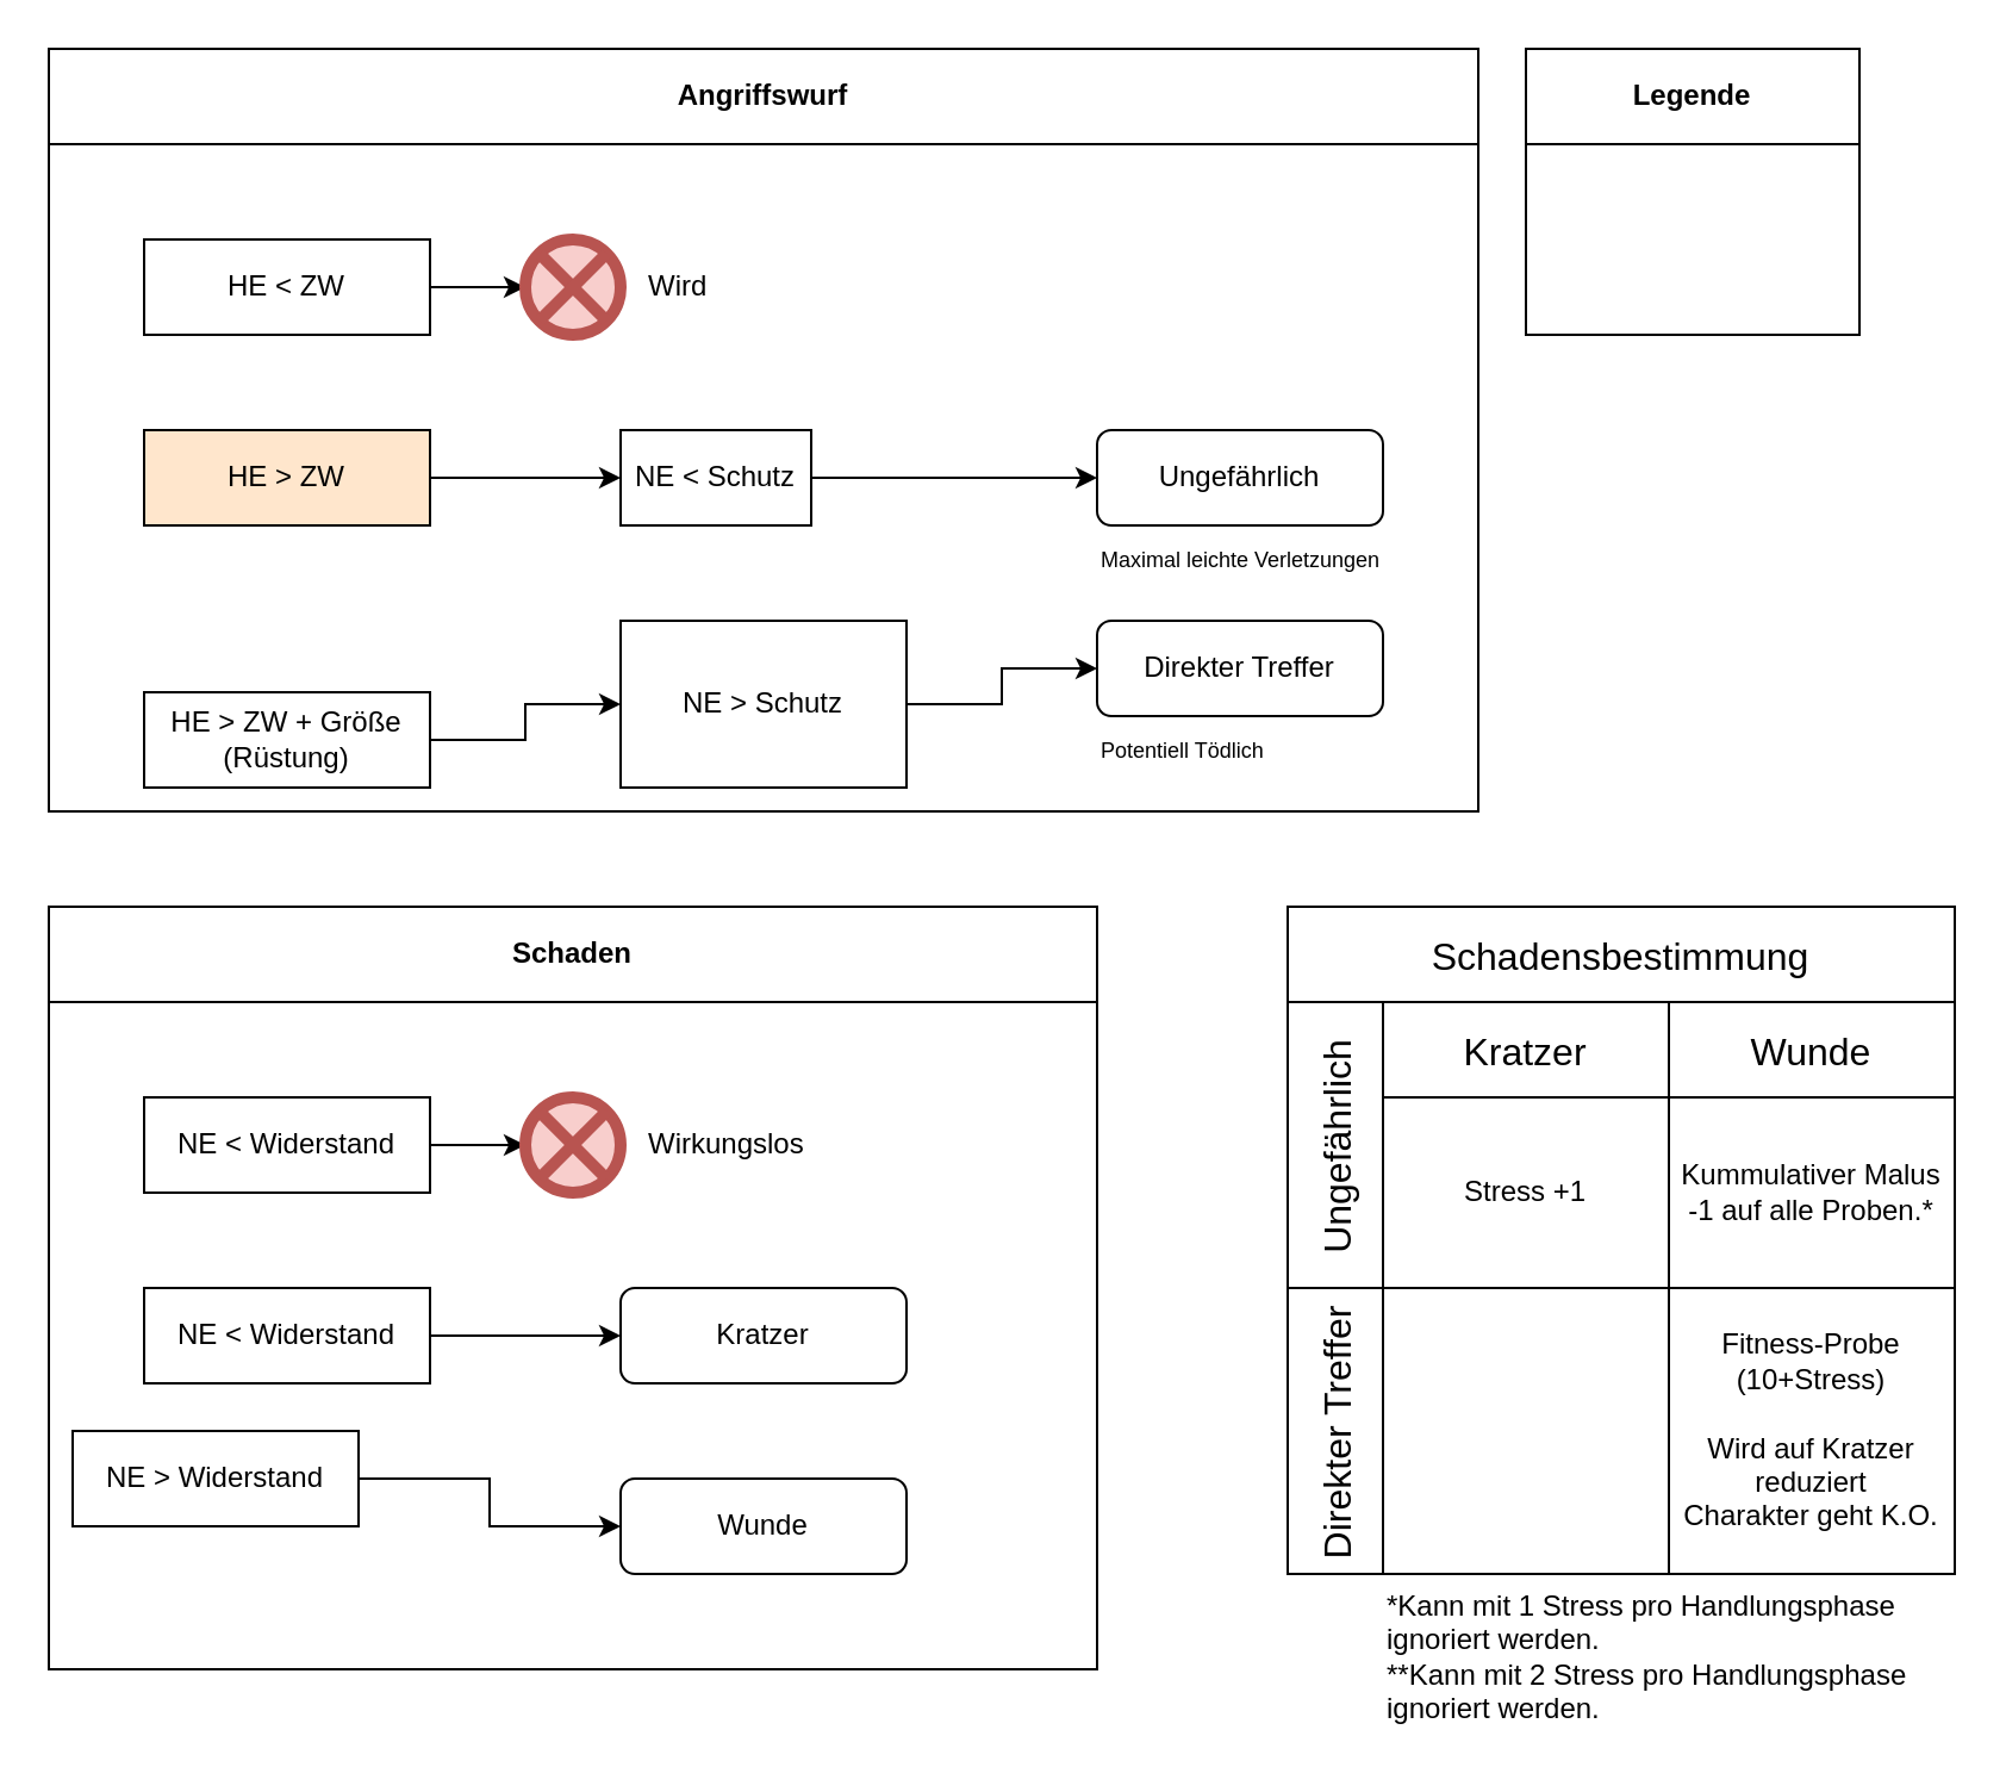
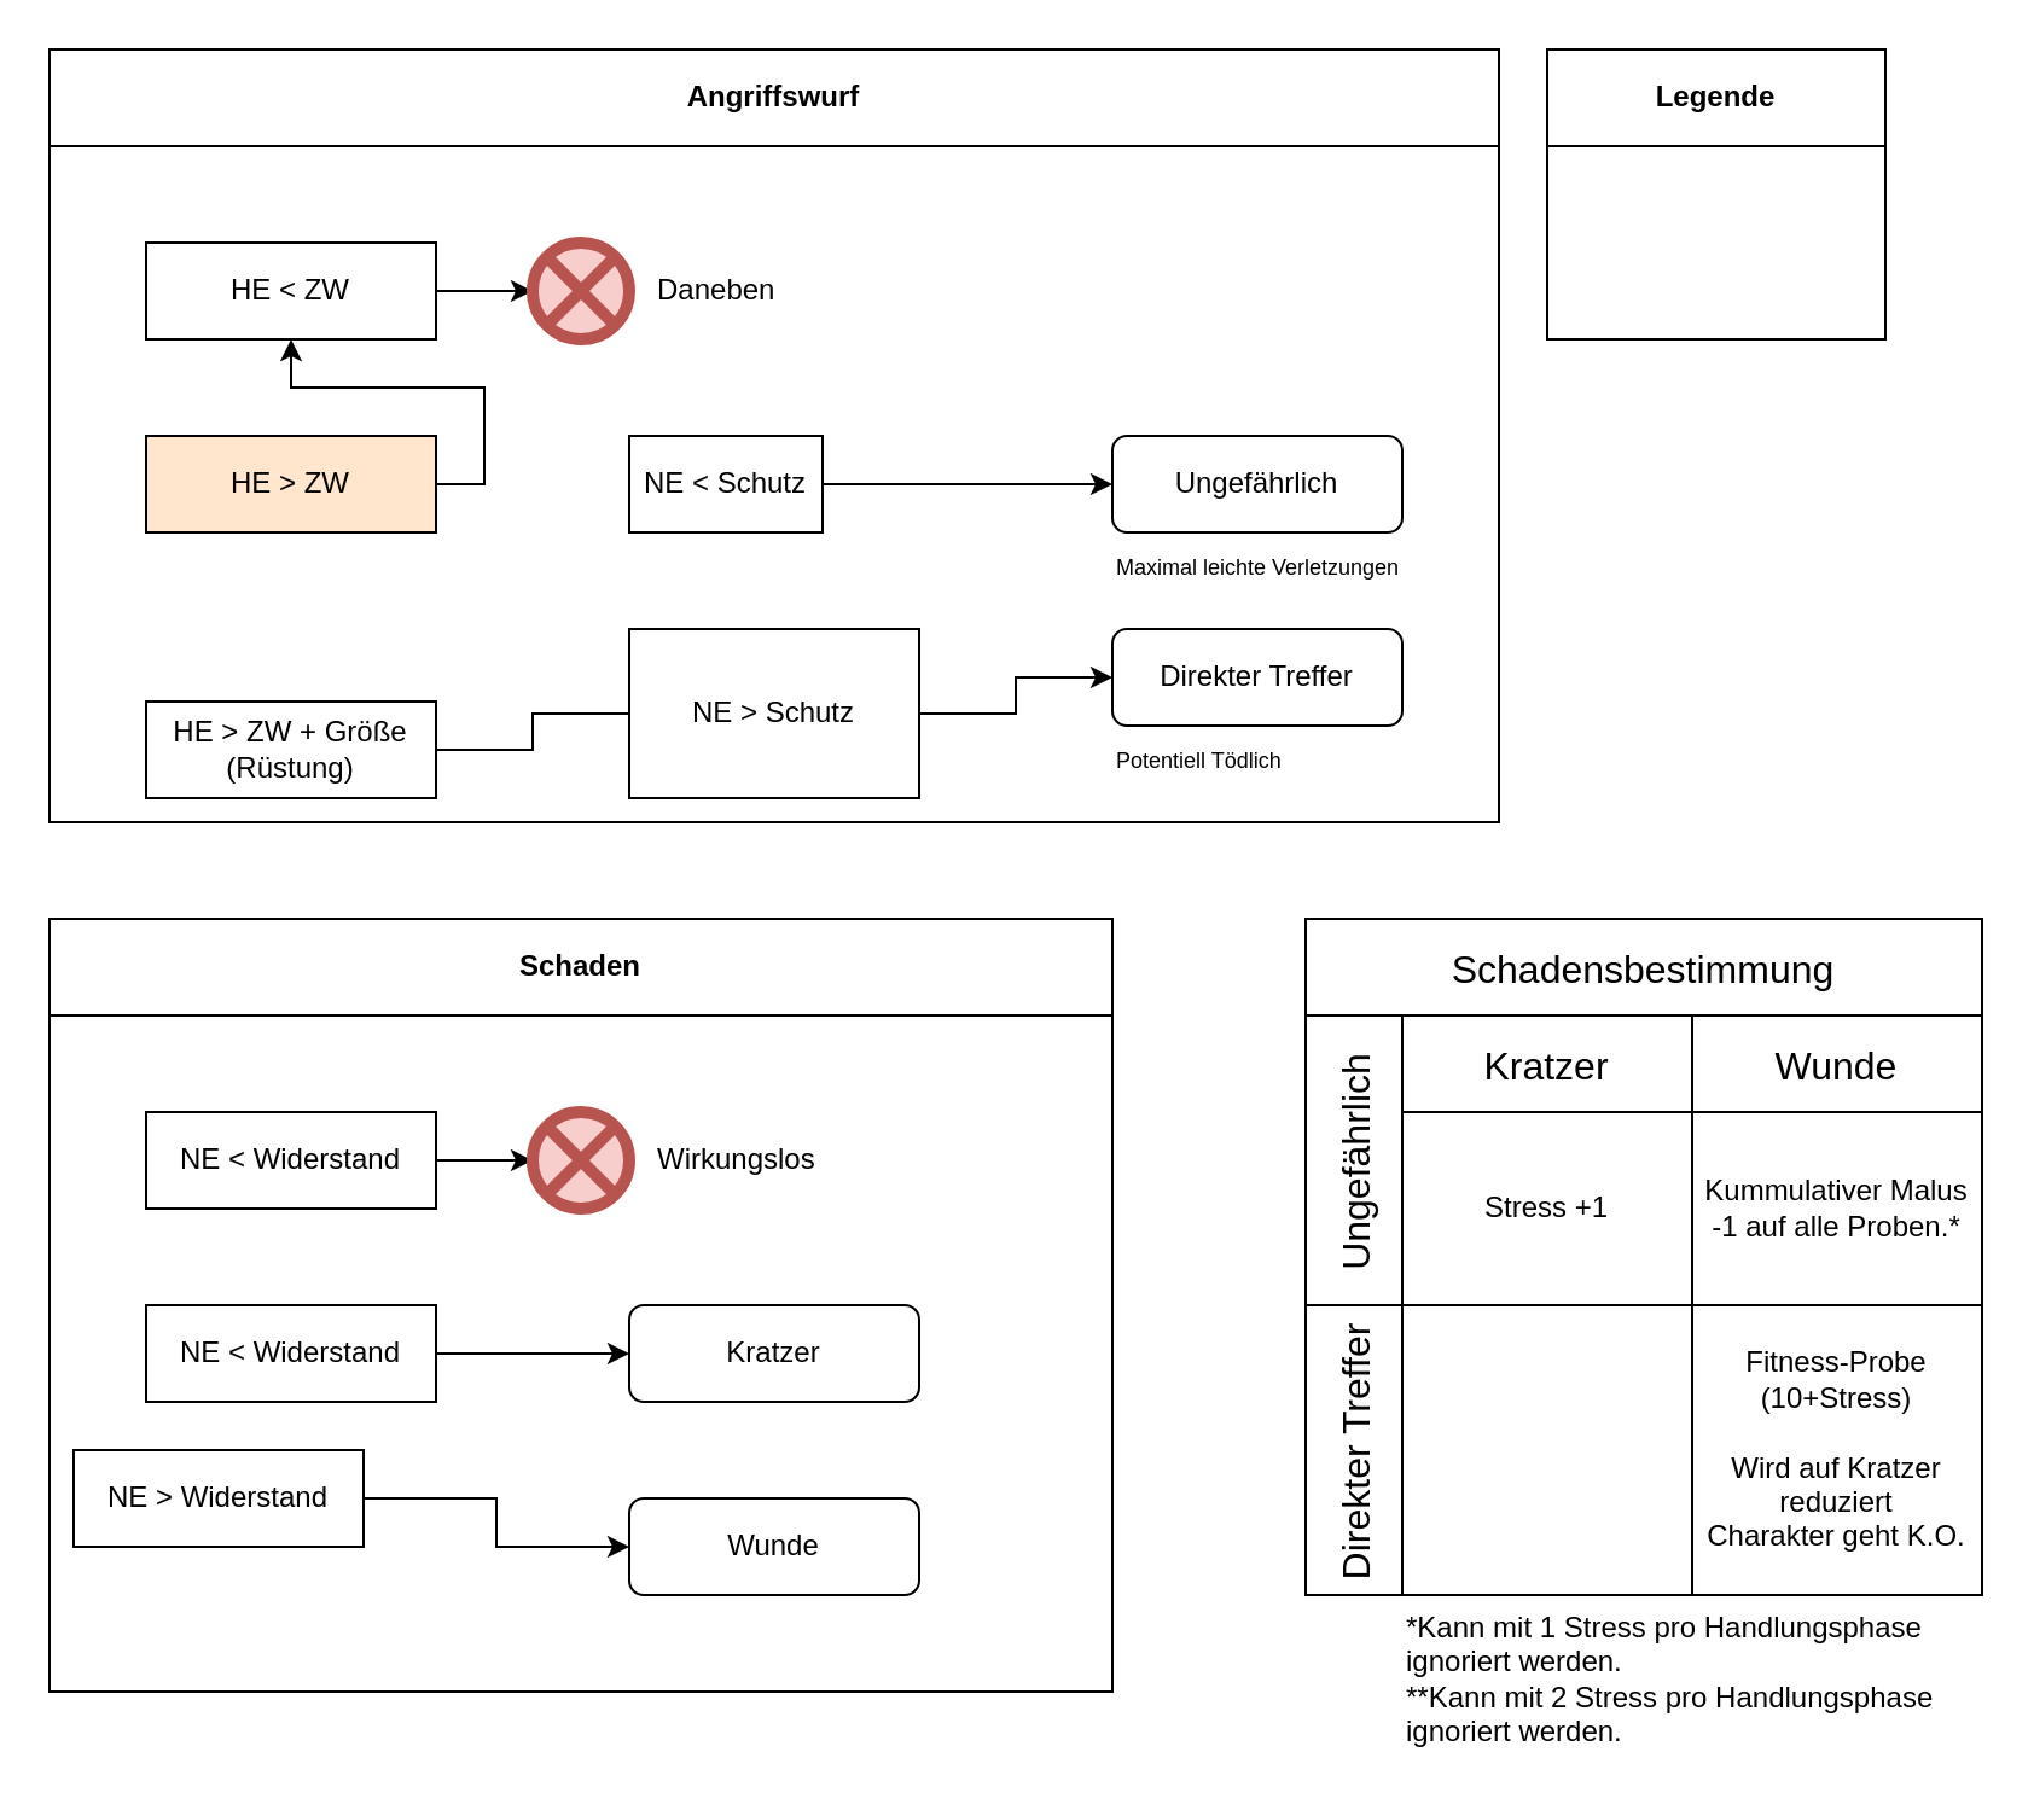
  <mxCell id="0" />
  <mxCell id="1" parent="0" />
  <mxCell id="2" value="&lt;div&gt;Angriffswurf&lt;/div&gt;" style="swimlane;whiteSpace=wrap;html=1;startSize=40;" vertex="1" parent="1"><mxGeometry x="20" y="20" width="600" height="320" as="geometry" /></mxCell>
  <mxCell id="3" style="edgeStyle=orthogonalEdgeStyle;rounded=0;orthogonalLoop=1;jettySize=auto;html=1;exitX=1;exitY=0.5;exitDx=0;exitDy=0;entryX=0;entryY=0.5;entryDx=0;entryDy=0;" edge="1" source="4" target="9" parent="2"><mxGeometry relative="1" as="geometry" /></mxCell>
  <mxCell id="4" value="HE &amp;lt; ZW" style="rounded=0;whiteSpace=wrap;html=1;" vertex="1" parent="2"><mxGeometry x="40" y="80" width="120" height="40" as="geometry" /></mxCell>
- <mxCell id="5" style="edgeStyle=orthogonalEdgeStyle;rounded=0;orthogonalLoop=1;jettySize=auto;html=1;exitX=1;exitY=0.5;exitDx=0;exitDy=0;" edge="1" source="6" target="11" parent="2"><mxGeometry relative="1" as="geometry" /></mxCell>
+ <mxCell id="5" style="edgeStyle=orthogonalEdgeStyle;rounded=0;orthogonalLoop=1;jettySize=auto;html=1;exitX=1;exitY=0.5;exitDx=0;exitDy=0;" edge="1" source="6" target="4" parent="2"><mxGeometry relative="1" as="geometry" /></mxCell>
  <mxCell id="6" value="HE &amp;gt; ZW" style="rounded=0;whiteSpace=wrap;html=1;fillColor=#ffe6cc;" vertex="1" parent="2"><mxGeometry x="40" y="160" width="120" height="40" as="geometry" /></mxCell>
- <mxCell id="7" style="edgeStyle=orthogonalEdgeStyle;rounded=0;orthogonalLoop=1;jettySize=auto;html=1;exitX=1;exitY=0.5;exitDx=0;exitDy=0;" edge="1" source="8" target="13" parent="2"><mxGeometry relative="1" as="geometry" /></mxCell>
+ <mxCell id="7" style="edgeStyle=orthogonalEdgeStyle;rounded=0;orthogonalLoop=1;jettySize=auto;html=1;exitX=1;exitY=0.5;exitDx=0;exitDy=0;endArrow=none;" edge="1" source="8" target="13" parent="2"><mxGeometry relative="1" as="geometry" /></mxCell>
  <mxCell id="8" value="HE &amp;gt; ZW + Größe (Rüstung)" style="rounded=0;whiteSpace=wrap;html=1;" vertex="1" parent="2"><mxGeometry x="40" y="270" width="120" height="40" as="geometry" /></mxCell>
  <mxCell id="9" value="" style="shape=sumEllipse;perimeter=ellipsePerimeter;whiteSpace=wrap;html=1;backgroundOutline=1;noLabel=1;fillColor=#f8cecc;strokeColor=#B85450;strokeWidth=5;" vertex="1" parent="2"><mxGeometry x="200" y="80" width="40" height="40" as="geometry" /></mxCell>
  <mxCell id="10" style="edgeStyle=orthogonalEdgeStyle;rounded=0;orthogonalLoop=1;jettySize=auto;html=1;exitX=1;exitY=0.5;exitDx=0;exitDy=0;entryX=0;entryY=0.5;entryDx=0;entryDy=0;" edge="1" source="11" target="14" parent="2"><mxGeometry relative="1" as="geometry" /></mxCell>
  <mxCell id="11" value="NE &amp;lt; Schutz" style="rounded=0;whiteSpace=wrap;html=1;" vertex="1" parent="2"><mxGeometry x="240" y="160" width="80" height="40" as="geometry" /></mxCell>
  <mxCell id="12" style="edgeStyle=orthogonalEdgeStyle;rounded=0;orthogonalLoop=1;jettySize=auto;html=1;exitX=1;exitY=0.5;exitDx=0;exitDy=0;entryX=0;entryY=0.5;entryDx=0;entryDy=0;" edge="1" source="13" target="15" parent="2"><mxGeometry relative="1" as="geometry" /></mxCell>
  <mxCell id="13" value="NE &amp;gt; Schutz" style="rounded=0;whiteSpace=wrap;html=1;" vertex="1" parent="2"><mxGeometry x="240" y="240" width="120" height="70" as="geometry" /></mxCell>
  <mxCell id="14" value="Ungefährlich" style="rounded=1;whiteSpace=wrap;html=1;" vertex="1" parent="2"><mxGeometry x="440" y="160" width="120" height="40" as="geometry" /></mxCell>
  <mxCell id="15" value="Direkter Treffer" style="rounded=1;whiteSpace=wrap;html=1;" vertex="1" parent="2"><mxGeometry x="440" y="240" width="120" height="40" as="geometry" /></mxCell>
- <mxCell id="16" value="Wird" style="text;html=1;align=left;verticalAlign=middle;whiteSpace=wrap;rounded=0;" vertex="1" parent="2"><mxGeometry x="250" y="80" width="80" height="40" as="geometry" /></mxCell>
+ <mxCell id="16" value="Daneben" style="text;html=1;align=left;verticalAlign=middle;whiteSpace=wrap;rounded=0;" vertex="1" parent="2"><mxGeometry x="250" y="80" width="80" height="40" as="geometry" /></mxCell>
  <mxCell id="17" value="&lt;font style=&quot;font-size: 9px;&quot;&gt;Maximal leichte Verletzungen&lt;/font&gt;" style="text;html=1;align=left;verticalAlign=top;whiteSpace=wrap;rounded=0;" vertex="1" parent="2"><mxGeometry x="440" y="200" width="120" height="40" as="geometry" /></mxCell>
  <mxCell id="18" value="&lt;font style=&quot;font-size: 9px;&quot;&gt;Potentiell Tödlich&lt;/font&gt;" style="text;html=1;align=left;verticalAlign=top;whiteSpace=wrap;rounded=0;" vertex="1" parent="2"><mxGeometry x="440" y="280" width="120" height="40" as="geometry" /></mxCell>
  <mxCell id="19" value="Schaden" style="swimlane;whiteSpace=wrap;html=1;startSize=40;" vertex="1" parent="1"><mxGeometry x="20" y="380" width="440" height="320" as="geometry" /></mxCell>
  <mxCell id="20" style="edgeStyle=orthogonalEdgeStyle;rounded=0;orthogonalLoop=1;jettySize=auto;html=1;exitX=1;exitY=0.5;exitDx=0;exitDy=0;entryX=0;entryY=0.5;entryDx=0;entryDy=0;" edge="1" parent="19" source="21" target="22"><mxGeometry relative="1" as="geometry" /></mxCell>
  <mxCell id="21" value="NE &amp;lt; Widerstand" style="rounded=0;whiteSpace=wrap;html=1;" vertex="1" parent="19"><mxGeometry x="40" y="80" width="120" height="40" as="geometry" /></mxCell>
  <mxCell id="22" value="" style="shape=sumEllipse;perimeter=ellipsePerimeter;whiteSpace=wrap;html=1;backgroundOutline=1;noLabel=1;fillColor=#f8cecc;strokeColor=#B85450;strokeWidth=5;" vertex="1" parent="19"><mxGeometry x="200" y="80" width="40" height="40" as="geometry" /></mxCell>
  <mxCell id="23" style="edgeStyle=orthogonalEdgeStyle;rounded=0;orthogonalLoop=1;jettySize=auto;html=1;exitX=1;exitY=0.5;exitDx=0;exitDy=0;entryX=0;entryY=0.5;entryDx=0;entryDy=0;" edge="1" parent="19" source="24" target="27"><mxGeometry relative="1" as="geometry" /></mxCell>
  <mxCell id="24" value="NE &amp;lt; Widerstand" style="rounded=0;whiteSpace=wrap;html=1;" vertex="1" parent="19"><mxGeometry x="40" y="160" width="120" height="40" as="geometry" /></mxCell>
  <mxCell id="25" style="edgeStyle=orthogonalEdgeStyle;rounded=0;orthogonalLoop=1;jettySize=auto;html=1;exitX=1;exitY=0.5;exitDx=0;exitDy=0;entryX=0;entryY=0.5;entryDx=0;entryDy=0;" edge="1" parent="19" source="26" target="28"><mxGeometry relative="1" as="geometry" /></mxCell>
  <mxCell id="26" value="NE &amp;gt; Widerstand" style="rounded=0;whiteSpace=wrap;html=1;" vertex="1" parent="19"><mxGeometry x="10" y="220" width="120" height="40" as="geometry" /></mxCell>
  <mxCell id="27" value="Kratzer" style="rounded=1;whiteSpace=wrap;html=1;" vertex="1" parent="19"><mxGeometry x="240" y="160" width="120" height="40" as="geometry" /></mxCell>
  <mxCell id="28" value="Wunde" style="rounded=1;whiteSpace=wrap;html=1;" vertex="1" parent="19"><mxGeometry x="240" y="240" width="120" height="40" as="geometry" /></mxCell>
  <mxCell id="29" value="Wirkungslos" style="text;html=1;align=left;verticalAlign=middle;whiteSpace=wrap;rounded=0;" vertex="1" parent="19"><mxGeometry x="250" y="80" width="80" height="40" as="geometry" /></mxCell>
  <mxCell id="30" value="Legende" style="swimlane;whiteSpace=wrap;html=1;startSize=40;" vertex="1" parent="1"><mxGeometry x="640" y="20" width="140" height="120" as="geometry" /></mxCell>
  <mxCell id="31" value="Schadensbestimmung" style="shape=table;childLayout=tableLayout;startSize=40;collapsible=0;recursiveResize=0;expand=0;fontSize=16;" vertex="1" parent="1"><mxGeometry x="540" y="380" width="280" height="280" as="geometry" /></mxCell>
  <mxCell id="32" value="Ungefährlich" style="shape=tableRow;horizontal=0;swimlaneHead=0;swimlaneBody=0;top=0;left=0;strokeColor=inherit;bottom=0;right=0;dropTarget=0;fontStyle=0;fillColor=none;points=[[0,0.5],[1,0.5]];portConstraint=eastwest;startSize=40;collapsible=0;recursiveResize=0;expand=0;fontSize=16;" vertex="1" parent="31"><mxGeometry y="40" width="280" height="120" as="geometry" /></mxCell>
  <mxCell id="33" value="Kratzer" style="swimlane;swimlaneHead=0;swimlaneBody=0;fontStyle=0;strokeColor=inherit;connectable=0;fillColor=none;startSize=40;collapsible=0;recursiveResize=0;expand=0;fontSize=16;" vertex="1" parent="32"><mxGeometry x="40" width="120" height="120" as="geometry"><mxRectangle width="120" height="120" as="alternateBounds" /></mxGeometry></mxCell>
  <mxCell id="34" value="Stress +1" style="text;html=1;align=center;verticalAlign=middle;whiteSpace=wrap;rounded=0;" vertex="1" parent="33"><mxGeometry y="40" width="120" height="80" as="geometry" /></mxCell>
  <mxCell id="35" value="Wunde" style="swimlane;swimlaneHead=0;swimlaneBody=0;fontStyle=0;strokeColor=inherit;connectable=0;fillColor=none;startSize=40;collapsible=0;recursiveResize=0;expand=0;fontSize=16;" vertex="1" parent="32"><mxGeometry x="160" width="120" height="120" as="geometry"><mxRectangle width="120" height="120" as="alternateBounds" /></mxGeometry></mxCell>
  <mxCell id="36" value="Kummulativer Malus -1 auf alle Proben.*" style="text;html=1;align=center;verticalAlign=middle;whiteSpace=wrap;rounded=0;" vertex="1" parent="35"><mxGeometry y="40" width="120" height="80" as="geometry" /></mxCell>
  <mxCell id="37" value="Direkter Treffer" style="shape=tableRow;horizontal=0;swimlaneHead=0;swimlaneBody=0;top=0;left=0;strokeColor=inherit;bottom=0;right=0;dropTarget=0;fontStyle=0;fillColor=none;points=[[0,0.5],[1,0.5]];portConstraint=eastwest;startSize=40;collapsible=0;recursiveResize=0;expand=0;fontSize=16;" vertex="1" parent="31"><mxGeometry y="160" width="280" height="120" as="geometry" /></mxCell>
  <mxCell id="38" value="" style="swimlane;swimlaneHead=0;swimlaneBody=0;fontStyle=0;connectable=0;strokeColor=inherit;fillColor=none;startSize=0;collapsible=0;recursiveResize=0;expand=0;fontSize=16;" vertex="1" parent="37"><mxGeometry x="40" width="120" height="120" as="geometry"><mxRectangle width="120" height="120" as="alternateBounds" /></mxGeometry></mxCell>
  <mxCell id="39" value="" style="swimlane;swimlaneHead=0;swimlaneBody=0;fontStyle=0;connectable=0;strokeColor=inherit;fillColor=none;startSize=0;collapsible=0;recursiveResize=0;expand=0;fontSize=16;" vertex="1" parent="37"><mxGeometry x="160" width="120" height="120" as="geometry"><mxRectangle width="120" height="120" as="alternateBounds" /></mxGeometry></mxCell>
  <mxCell id="40" value="&lt;div&gt;Fitness-Probe (10+Stress)&lt;/div&gt;&lt;div&gt;&amp;nbsp;&lt;br&gt;&lt;/div&gt;&lt;div&gt;&lt;span style=&quot;background-color: light-dark(rgb(255, 255, 255), rgb(0, 51, 0));&quot;&gt;Wird auf Kratzer reduziert&lt;/span&gt;&lt;/div&gt;&lt;div&gt;&lt;span style=&quot;background-color: light-dark(rgb(255, 255, 255), rgb(51, 0, 0));&quot;&gt;Charakter geht K.O.&lt;/span&gt;&lt;/div&gt;" style="text;html=1;align=center;verticalAlign=middle;whiteSpace=wrap;rounded=0;" vertex="1" parent="39"><mxGeometry width="120" height="120" as="geometry" /></mxCell>
  <mxCell id="41" value="&lt;div&gt;*Kann mit 1 Stress pro Handlungsphase ignoriert werden.&lt;/div&gt;&lt;div&gt;**Kann mit 2 Stress pro Handlungsphase ignoriert werden.&lt;/div&gt;" style="text;html=1;align=left;verticalAlign=top;whiteSpace=wrap;rounded=0;" vertex="1" parent="1"><mxGeometry x="580" y="660" width="240" height="70" as="geometry" /></mxCell>
